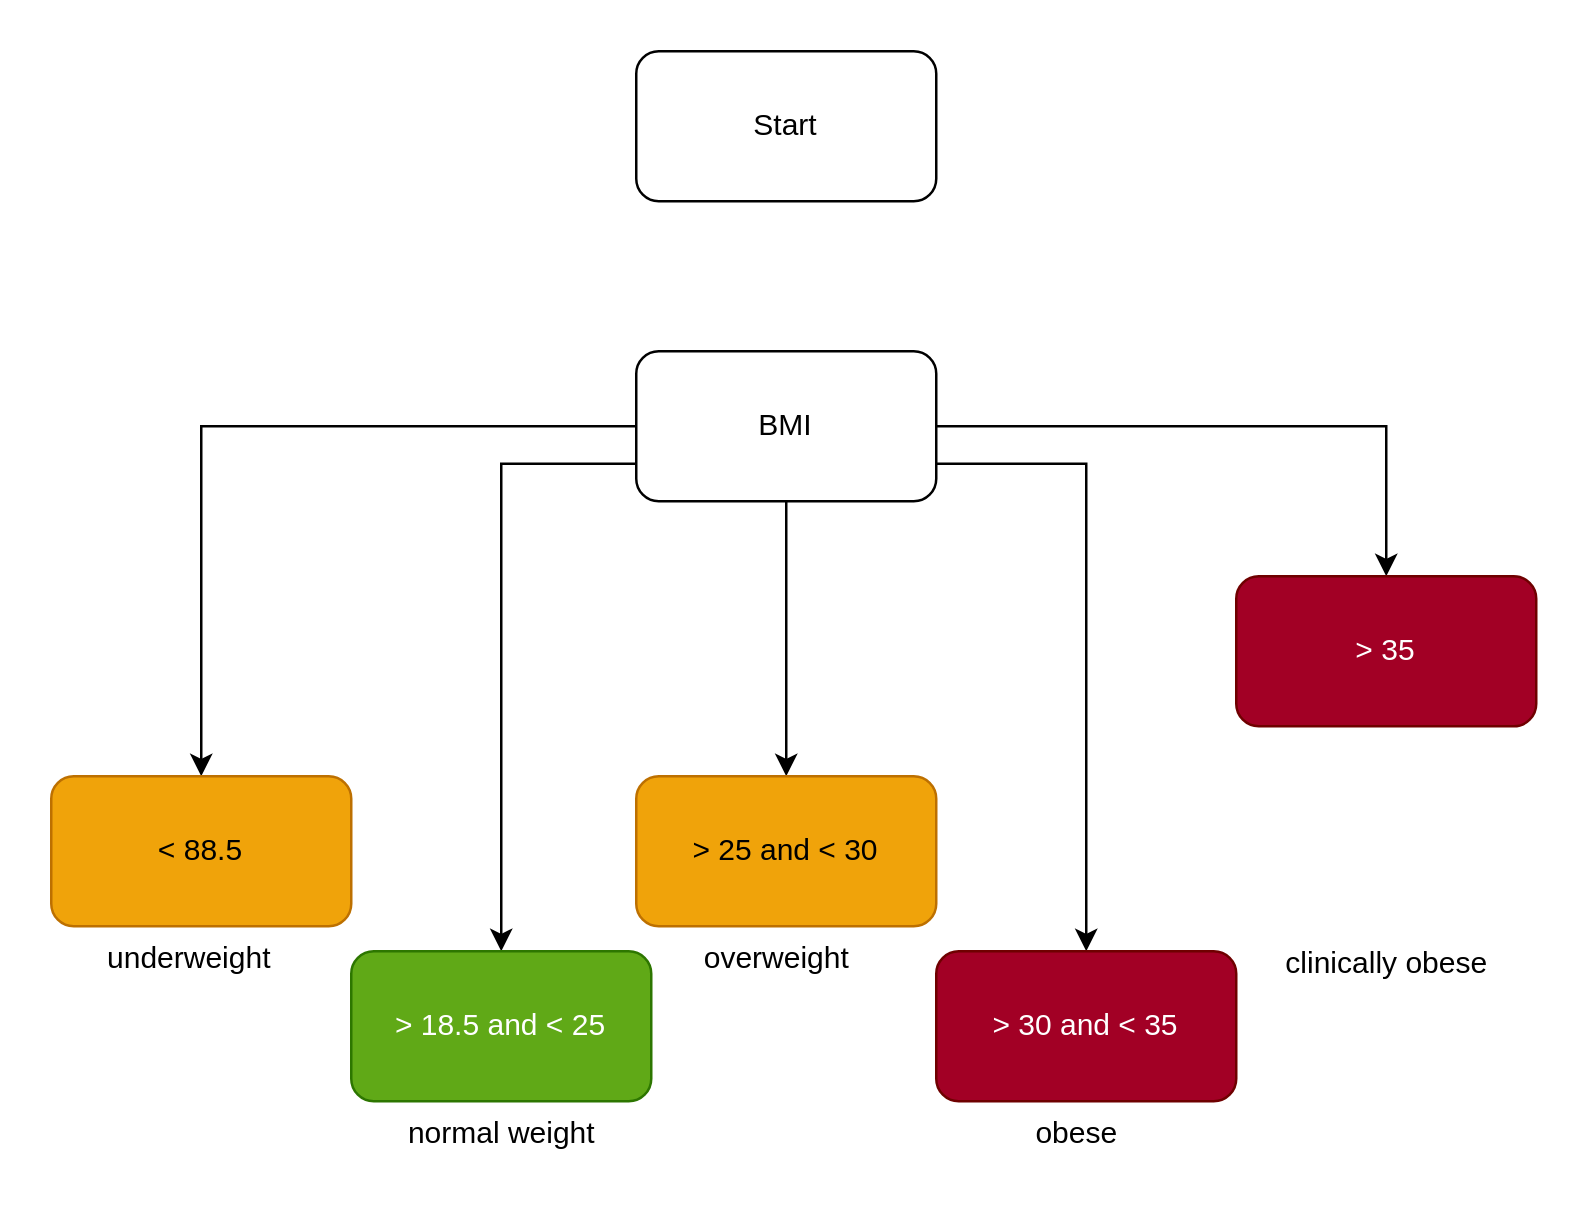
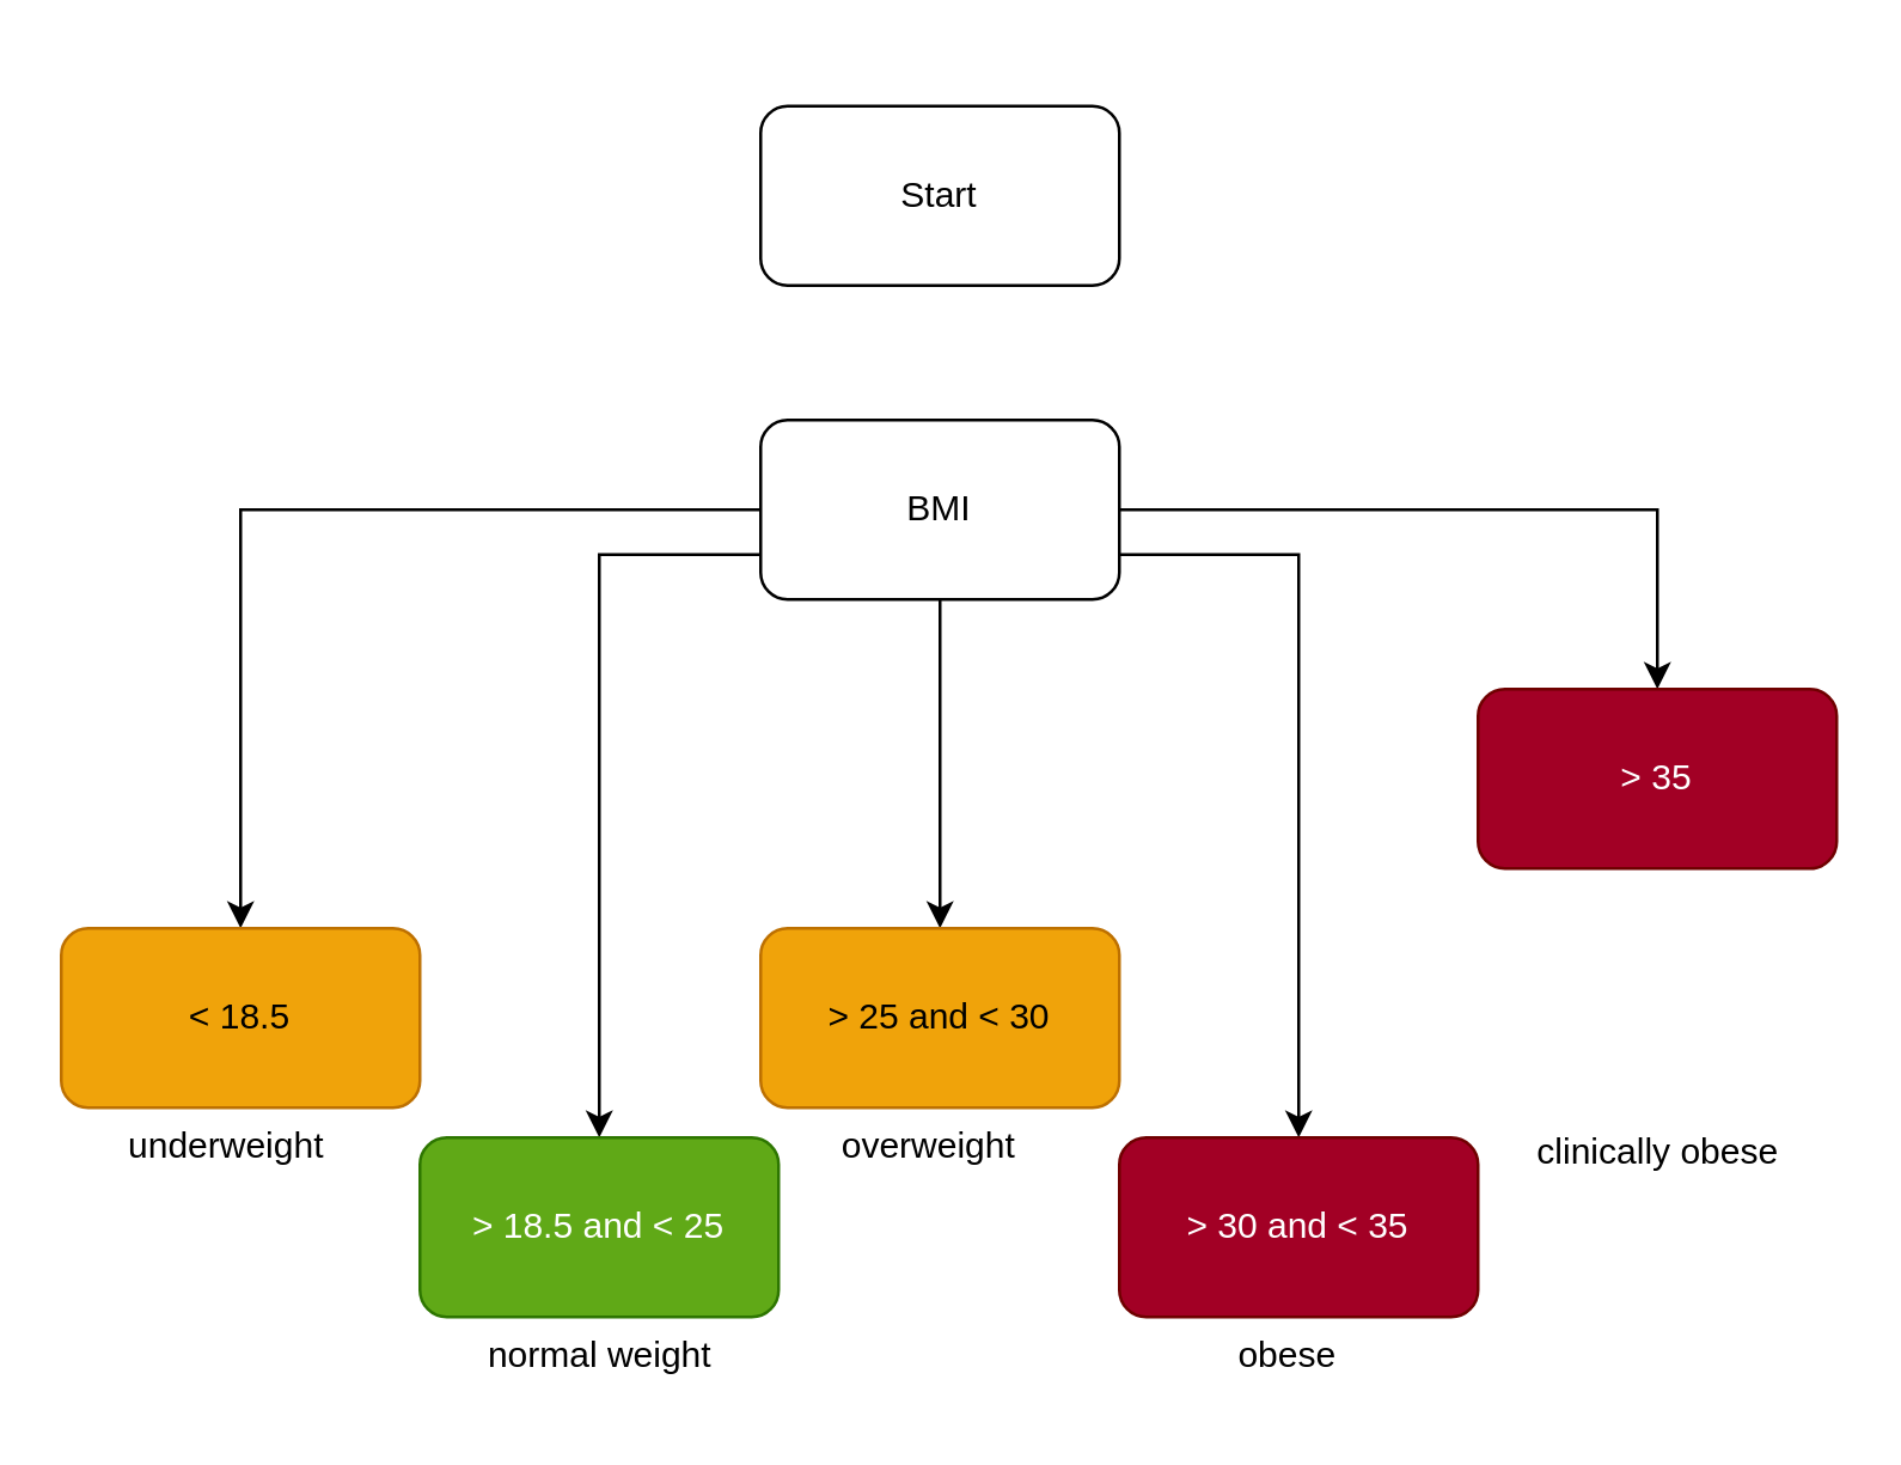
  <mxCell id="0" />
  <mxCell id="1" parent="0" />
- <mxCell id="2" value="Start" style="rounded=1;whiteSpace=wrap;html=1;" vertex="1" parent="1"><mxGeometry x="254" y="20" width="120" height="60" as="geometry" /></mxCell>
+ <mxCell id="2" value="Start" style="rounded=1;whiteSpace=wrap;html=1;" vertex="1" parent="1"><mxGeometry x="254" y="35" width="120" height="60" as="geometry" /></mxCell>
  <mxCell id="3" style="edgeStyle=orthogonalEdgeStyle;rounded=0;orthogonalLoop=1;jettySize=auto;html=1;exitX=0.5;exitY=1;exitDx=0;exitDy=0;entryX=0.5;entryY=0;entryDx=0;entryDy=0;" edge="1" parent="1" source="8" target="11"><mxGeometry relative="1" as="geometry" /></mxCell>
  <mxCell id="4" style="edgeStyle=orthogonalEdgeStyle;rounded=0;orthogonalLoop=1;jettySize=auto;html=1;exitX=0;exitY=0.5;exitDx=0;exitDy=0;entryX=0.5;entryY=0;entryDx=0;entryDy=0;" edge="1" parent="1" source="8" target="13"><mxGeometry relative="1" as="geometry" /></mxCell>
  <mxCell id="5" style="edgeStyle=orthogonalEdgeStyle;rounded=0;orthogonalLoop=1;jettySize=auto;html=1;exitX=1;exitY=0.5;exitDx=0;exitDy=0;entryX=0.5;entryY=0;entryDx=0;entryDy=0;" edge="1" parent="1" source="8" target="12"><mxGeometry relative="1" as="geometry" /></mxCell>
  <mxCell id="6" style="edgeStyle=orthogonalEdgeStyle;rounded=0;orthogonalLoop=1;jettySize=auto;html=1;exitX=1;exitY=0.75;exitDx=0;exitDy=0;" edge="1" parent="1" source="8" target="9"><mxGeometry relative="1" as="geometry" /></mxCell>
  <mxCell id="7" style="edgeStyle=orthogonalEdgeStyle;rounded=0;orthogonalLoop=1;jettySize=auto;html=1;exitX=0;exitY=0.75;exitDx=0;exitDy=0;entryX=0.5;entryY=0;entryDx=0;entryDy=0;" edge="1" parent="1" source="8" target="10"><mxGeometry relative="1" as="geometry" /></mxCell>
  <mxCell id="8" value="BMI" style="rounded=1;whiteSpace=wrap;html=1;" vertex="1" parent="1"><mxGeometry x="254" y="140" width="120" height="60" as="geometry" /></mxCell>
  <mxCell id="9" value="&amp;gt; 30 and &amp;lt; 35" style="rounded=1;whiteSpace=wrap;html=1;fillColor=#a20025;fontColor=#ffffff;strokeColor=#6F0000;" vertex="1" parent="1"><mxGeometry x="374" y="380" width="120" height="60" as="geometry" /></mxCell>
  <mxCell id="10" value="&amp;gt; 18.5 and &amp;lt; 25" style="rounded=1;whiteSpace=wrap;html=1;fillColor=#60a917;fontColor=#ffffff;strokeColor=#2D7600;" vertex="1" parent="1"><mxGeometry x="140" y="380" width="120" height="60" as="geometry" /></mxCell>
  <mxCell id="11" value="&amp;gt; 25 and &amp;lt; 30" style="rounded=1;whiteSpace=wrap;html=1;fillColor=#f0a30a;fontColor=#000000;strokeColor=#BD7000;" vertex="1" parent="1"><mxGeometry x="254" y="310" width="120" height="60" as="geometry" /></mxCell>
  <mxCell id="12" value="&amp;gt; 35" style="rounded=1;whiteSpace=wrap;html=1;fillColor=#a20025;fontColor=#ffffff;strokeColor=#6F0000;" vertex="1" parent="1"><mxGeometry x="494" y="230" width="120" height="60" as="geometry" /></mxCell>
- <mxCell id="13" value="&amp;lt; 88.5" style="rounded=1;whiteSpace=wrap;html=1;fillColor=#f0a30a;fontColor=#000000;strokeColor=#BD7000;" vertex="1" parent="1"><mxGeometry x="20" y="310" width="120" height="60" as="geometry" /></mxCell>
+ <mxCell id="13" value="&amp;lt; 18.5" style="rounded=1;whiteSpace=wrap;html=1;fillColor=#f0a30a;fontColor=#000000;strokeColor=#BD7000;" vertex="1" parent="1"><mxGeometry x="20" y="310" width="120" height="60" as="geometry" /></mxCell>
  <mxCell id="14" value="clinically obese" style="text;html=1;align=center;verticalAlign=middle;resizable=0;points=[];autosize=1;strokeColor=none;fillColor=none;" vertex="1" parent="1"><mxGeometry x="504" y="370" width="100" height="30" as="geometry" /></mxCell>
  <mxCell id="15" value="obese" style="text;html=1;align=center;verticalAlign=middle;resizable=0;points=[];autosize=1;strokeColor=none;fillColor=none;" vertex="1" parent="1"><mxGeometry x="400" y="438" width="60" height="30" as="geometry" /></mxCell>
  <mxCell id="16" value="overweight" style="text;html=1;align=center;verticalAlign=middle;resizable=0;points=[];autosize=1;strokeColor=none;fillColor=none;" vertex="1" parent="1"><mxGeometry x="270" y="368" width="80" height="30" as="geometry" /></mxCell>
  <mxCell id="17" value="normal weight&lt;br&gt;" style="text;html=1;align=center;verticalAlign=middle;resizable=0;points=[];autosize=1;strokeColor=none;fillColor=none;" vertex="1" parent="1"><mxGeometry x="150" y="438" width="100" height="30" as="geometry" /></mxCell>
  <mxCell id="18" value="underweight" style="text;html=1;align=center;verticalAlign=middle;resizable=0;points=[];autosize=1;strokeColor=none;fillColor=none;" vertex="1" parent="1"><mxGeometry x="30" y="368" width="90" height="30" as="geometry" /></mxCell>
